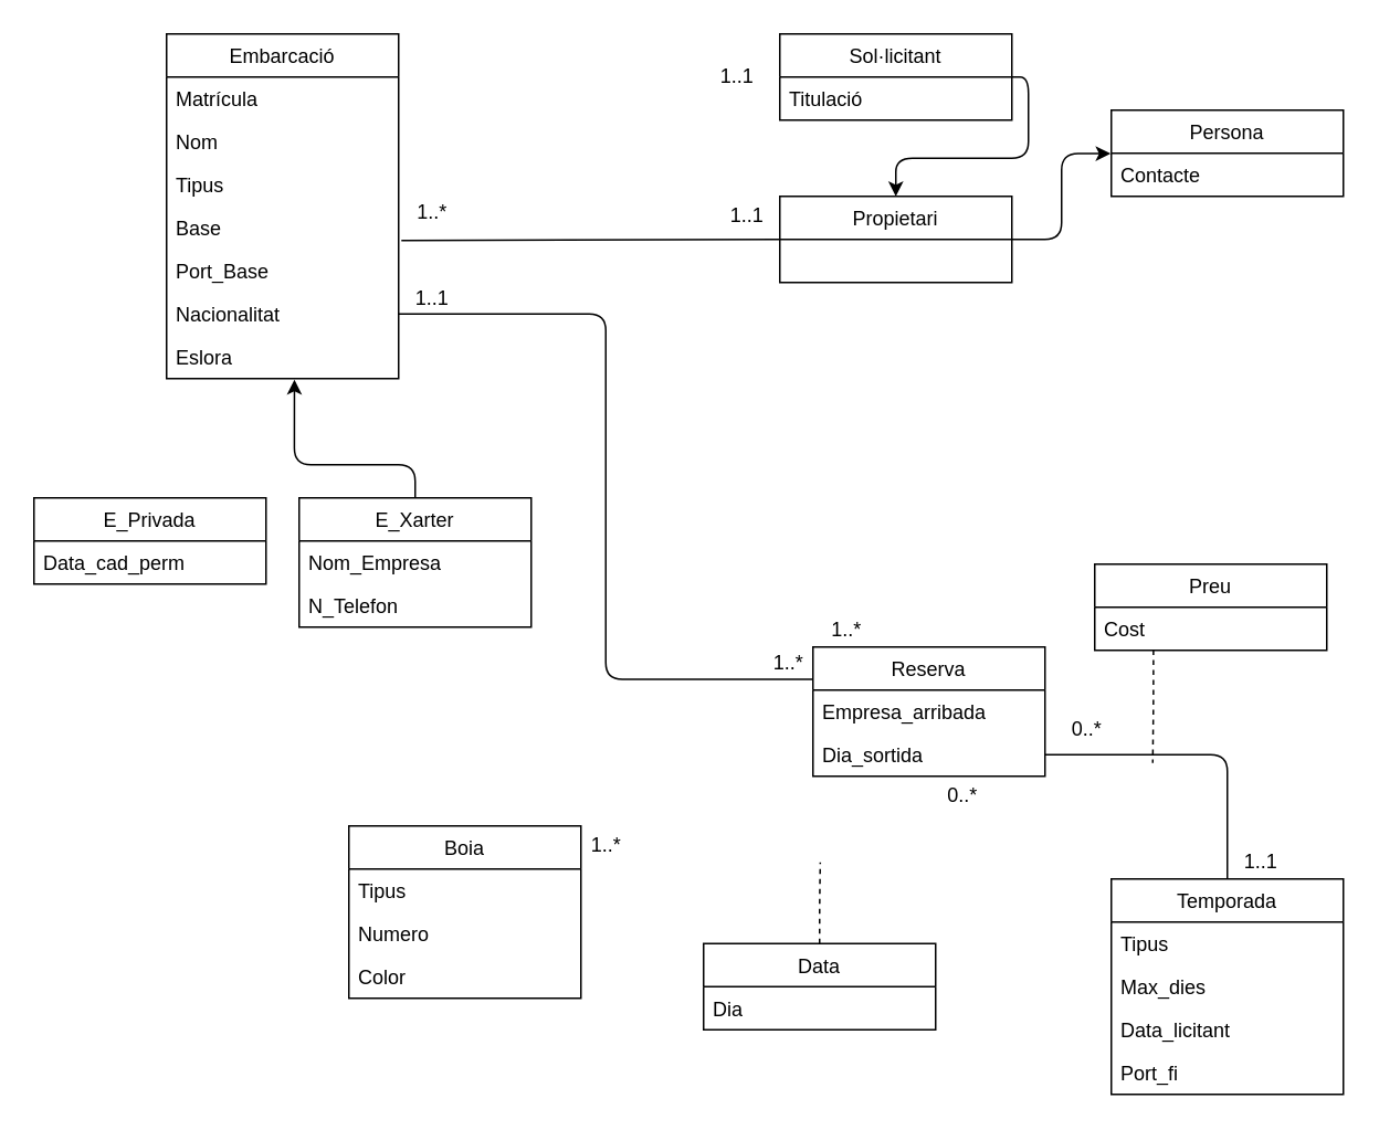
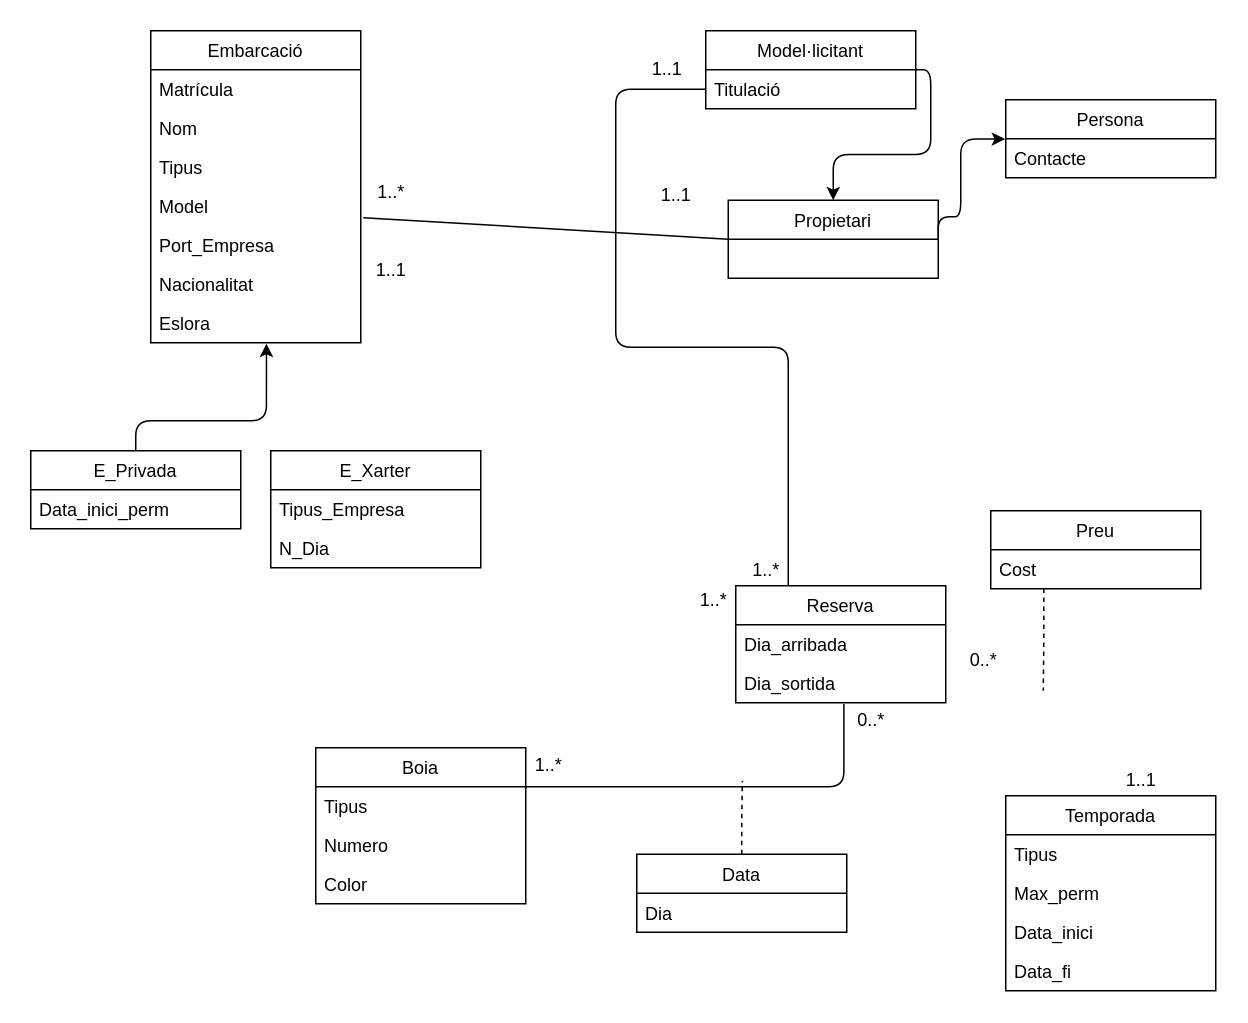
  <mxCell id="0" />
  <mxCell id="1" parent="0" />
  <mxCell id="2" value="Embarcació" style="swimlane;fontStyle=0;childLayout=stackLayout;horizontal=1;startSize=26;fillColor=none;horizontalStack=0;resizeParent=1;resizeParentMax=0;resizeLast=0;collapsible=1;marginBottom=0;" parent="1" vertex="1"><mxGeometry x="100" y="20" width="140" height="208" as="geometry" /></mxCell>
  <mxCell id="3" value="Matrícula" style="text;strokeColor=none;fillColor=none;align=left;verticalAlign=top;spacingLeft=4;spacingRight=4;overflow=hidden;rotatable=0;points=[[0,0.5],[1,0.5]];portConstraint=eastwest;" parent="2" vertex="1"><mxGeometry y="26" width="140" height="26" as="geometry" /></mxCell>
  <mxCell id="4" value="Nom" style="text;strokeColor=none;fillColor=none;align=left;verticalAlign=top;spacingLeft=4;spacingRight=4;overflow=hidden;rotatable=0;points=[[0,0.5],[1,0.5]];portConstraint=eastwest;" parent="2" vertex="1"><mxGeometry y="52" width="140" height="26" as="geometry" /></mxCell>
  <mxCell id="5" value="Tipus" style="text;strokeColor=none;fillColor=none;align=left;verticalAlign=top;spacingLeft=4;spacingRight=4;overflow=hidden;rotatable=0;points=[[0,0.5],[1,0.5]];portConstraint=eastwest;" parent="2" vertex="1"><mxGeometry y="78" width="140" height="26" as="geometry" /></mxCell>
- <mxCell id="6" value="Base" style="text;strokeColor=none;fillColor=none;align=left;verticalAlign=top;spacingLeft=4;spacingRight=4;overflow=hidden;rotatable=0;points=[[0,0.5],[1,0.5]];portConstraint=eastwest;" parent="2" vertex="1"><mxGeometry y="104" width="140" height="26" as="geometry" /></mxCell>
- <mxCell id="7" value="Port_Base" style="text;strokeColor=none;fillColor=none;align=left;verticalAlign=top;spacingLeft=4;spacingRight=4;overflow=hidden;rotatable=0;points=[[0,0.5],[1,0.5]];portConstraint=eastwest;" parent="2" vertex="1"><mxGeometry y="130" width="140" height="26" as="geometry" /></mxCell>
+ <mxCell id="6" value="Model" style="text;strokeColor=none;fillColor=none;align=left;verticalAlign=top;spacingLeft=4;spacingRight=4;overflow=hidden;rotatable=0;points=[[0,0.5],[1,0.5]];portConstraint=eastwest;" parent="2" vertex="1"><mxGeometry y="104" width="140" height="26" as="geometry" /></mxCell>
+ <mxCell id="7" value="Port_Empresa" style="text;strokeColor=none;fillColor=none;align=left;verticalAlign=top;spacingLeft=4;spacingRight=4;overflow=hidden;rotatable=0;points=[[0,0.5],[1,0.5]];portConstraint=eastwest;" parent="2" vertex="1"><mxGeometry y="130" width="140" height="26" as="geometry" /></mxCell>
  <mxCell id="8" value="Nacionalitat" style="text;strokeColor=none;fillColor=none;align=left;verticalAlign=top;spacingLeft=4;spacingRight=4;overflow=hidden;rotatable=0;points=[[0,0.5],[1,0.5]];portConstraint=eastwest;" parent="2" vertex="1"><mxGeometry y="156" width="140" height="26" as="geometry" /></mxCell>
  <mxCell id="9" value="Eslora" style="text;strokeColor=none;fillColor=none;align=left;verticalAlign=top;spacingLeft=4;spacingRight=4;overflow=hidden;rotatable=0;points=[[0,0.5],[1,0.5]];portConstraint=eastwest;" parent="2" vertex="1"><mxGeometry y="182" width="140" height="26" as="geometry" /></mxCell>
+ <mxCell id="10" style="edgeStyle=orthogonalEdgeStyle;html=1;exitX=0.5;exitY=0;exitDx=0;exitDy=0;entryX=0.551;entryY=1.023;entryDx=0;entryDy=0;entryPerimeter=0;" parent="1" source="11" target="9" edge="1"><mxGeometry relative="1" as="geometry"><Array as="points"><mxPoint x="90" y="280" /><mxPoint x="177" y="280" /></Array></mxGeometry></mxCell>
  <mxCell id="11" value="E_Privada" style="swimlane;fontStyle=0;childLayout=stackLayout;horizontal=1;startSize=26;fillColor=none;horizontalStack=0;resizeParent=1;resizeParentMax=0;resizeLast=0;collapsible=1;marginBottom=0;" parent="1" vertex="1"><mxGeometry x="20" y="300" width="140" height="52" as="geometry" /></mxCell>
- <mxCell id="12" value="Data_cad_perm" style="text;strokeColor=none;fillColor=none;align=left;verticalAlign=top;spacingLeft=4;spacingRight=4;overflow=hidden;rotatable=0;points=[[0,0.5],[1,0.5]];portConstraint=eastwest;" parent="11" vertex="1"><mxGeometry y="26" width="140" height="26" as="geometry" /></mxCell>
- <mxCell id="13" style="edgeStyle=orthogonalEdgeStyle;html=1;exitX=0.5;exitY=0;exitDx=0;exitDy=0;entryX=0.551;entryY=1.025;entryDx=0;entryDy=0;entryPerimeter=0;" parent="1" source="14" target="9" edge="1"><mxGeometry relative="1" as="geometry"><mxPoint x="170" y="240" as="targetPoint" /><Array as="points"><mxPoint x="250" y="280" /><mxPoint x="177" y="280" /></Array></mxGeometry></mxCell>
+ <mxCell id="12" value="Data_inici_perm" style="text;strokeColor=none;fillColor=none;align=left;verticalAlign=top;spacingLeft=4;spacingRight=4;overflow=hidden;rotatable=0;points=[[0,0.5],[1,0.5]];portConstraint=eastwest;" parent="11" vertex="1"><mxGeometry y="26" width="140" height="26" as="geometry" /></mxCell>
  <mxCell id="14" value="E_Xarter" style="swimlane;fontStyle=0;childLayout=stackLayout;horizontal=1;startSize=26;fillColor=none;horizontalStack=0;resizeParent=1;resizeParentMax=0;resizeLast=0;collapsible=1;marginBottom=0;" parent="1" vertex="1"><mxGeometry x="180" y="300" width="140" height="78" as="geometry" /></mxCell>
- <mxCell id="15" value="Nom_Empresa" style="text;strokeColor=none;fillColor=none;align=left;verticalAlign=top;spacingLeft=4;spacingRight=4;overflow=hidden;rotatable=0;points=[[0,0.5],[1,0.5]];portConstraint=eastwest;" parent="14" vertex="1"><mxGeometry y="26" width="140" height="26" as="geometry" /></mxCell>
- <mxCell id="16" value="N_Telefon" style="text;strokeColor=none;fillColor=none;align=left;verticalAlign=top;spacingLeft=4;spacingRight=4;overflow=hidden;rotatable=0;points=[[0,0.5],[1,0.5]];portConstraint=eastwest;" parent="14" vertex="1"><mxGeometry y="52" width="140" height="26" as="geometry" /></mxCell>
+ <mxCell id="15" value="Tipus_Empresa" style="text;strokeColor=none;fillColor=none;align=left;verticalAlign=top;spacingLeft=4;spacingRight=4;overflow=hidden;rotatable=0;points=[[0,0.5],[1,0.5]];portConstraint=eastwest;" parent="14" vertex="1"><mxGeometry y="26" width="140" height="26" as="geometry" /></mxCell>
+ <mxCell id="16" value="N_Dia" style="text;strokeColor=none;fillColor=none;align=left;verticalAlign=top;spacingLeft=4;spacingRight=4;overflow=hidden;rotatable=0;points=[[0,0.5],[1,0.5]];portConstraint=eastwest;" parent="14" vertex="1"><mxGeometry y="52" width="140" height="26" as="geometry" /></mxCell>
  <mxCell id="17" style="edgeStyle=orthogonalEdgeStyle;html=1;exitX=1;exitY=0.5;exitDx=0;exitDy=0;" parent="1" source="18" target="22" edge="1"><mxGeometry relative="1" as="geometry" /></mxCell>
- <mxCell id="18" value="Sol·licitant" style="swimlane;fontStyle=0;childLayout=stackLayout;horizontal=1;startSize=26;fillColor=none;horizontalStack=0;resizeParent=1;resizeParentMax=0;resizeLast=0;collapsible=1;marginBottom=0;" parent="1" vertex="1"><mxGeometry x="470" y="20" width="140" height="52" as="geometry" /></mxCell>
+ <mxCell id="18" value="Model·licitant" style="swimlane;fontStyle=0;childLayout=stackLayout;horizontal=1;startSize=26;fillColor=none;horizontalStack=0;resizeParent=1;resizeParentMax=0;resizeLast=0;collapsible=1;marginBottom=0;" parent="1" vertex="1"><mxGeometry x="470" y="20" width="140" height="52" as="geometry" /></mxCell>
  <mxCell id="19" value="Titulació" style="text;strokeColor=none;fillColor=none;align=left;verticalAlign=top;spacingLeft=4;spacingRight=4;overflow=hidden;rotatable=0;points=[[0,0.5],[1,0.5]];portConstraint=eastwest;" parent="18" vertex="1"><mxGeometry y="26" width="140" height="26" as="geometry" /></mxCell>
  <mxCell id="20" style="edgeStyle=orthogonalEdgeStyle;html=1;exitX=1;exitY=0.5;exitDx=0;exitDy=0;entryX=-0.003;entryY=0.009;entryDx=0;entryDy=0;entryPerimeter=0;" parent="1" source="22" target="24" edge="1"><mxGeometry relative="1" as="geometry"><mxPoint x="670" y="90" as="targetPoint" /><Array as="points"><mxPoint x="640" y="144" /><mxPoint x="640" y="92" /><mxPoint x="670" y="92" /></Array></mxGeometry></mxCell>
  <mxCell id="21" style="html=1;exitX=0;exitY=0.5;exitDx=0;exitDy=0;entryX=1.012;entryY=0.794;entryDx=0;entryDy=0;entryPerimeter=0;endArrow=none;endFill=0;" parent="1" source="22" target="6" edge="1"><mxGeometry relative="1" as="geometry" /></mxCell>
- <mxCell id="22" value="Propietari" style="swimlane;fontStyle=0;childLayout=stackLayout;horizontal=1;startSize=26;fillColor=none;horizontalStack=0;resizeParent=1;resizeParentMax=0;resizeLast=0;collapsible=1;marginBottom=0;" parent="1" vertex="1"><mxGeometry x="470" y="118" width="140" height="52" as="geometry" /></mxCell>
+ <mxCell id="22" value="Propietari" style="swimlane;fontStyle=0;childLayout=stackLayout;horizontal=1;startSize=26;fillColor=none;horizontalStack=0;resizeParent=1;resizeParentMax=0;resizeLast=0;collapsible=1;marginBottom=0;" parent="1" vertex="1"><mxGeometry x="485" y="133" width="140" height="52" as="geometry" /></mxCell>
  <mxCell id="23" value="Persona" style="swimlane;fontStyle=0;childLayout=stackLayout;horizontal=1;startSize=26;fillColor=none;horizontalStack=0;resizeParent=1;resizeParentMax=0;resizeLast=0;collapsible=1;marginBottom=0;" parent="1" vertex="1"><mxGeometry x="670" y="66" width="140" height="52" as="geometry" /></mxCell>
  <mxCell id="24" value="Contacte" style="text;strokeColor=none;fillColor=none;align=left;verticalAlign=top;spacingLeft=4;spacingRight=4;overflow=hidden;rotatable=0;points=[[0,0.5],[1,0.5]];portConstraint=eastwest;" parent="23" vertex="1"><mxGeometry y="26" width="140" height="26" as="geometry" /></mxCell>
  <mxCell id="25" value="Reserva" style="swimlane;fontStyle=0;childLayout=stackLayout;horizontal=1;startSize=26;fillColor=none;horizontalStack=0;resizeParent=1;resizeParentMax=0;resizeLast=0;collapsible=1;marginBottom=0;" parent="1" vertex="1"><mxGeometry x="490" y="390" width="140" height="78" as="geometry" /></mxCell>
- <mxCell id="26" value="Empresa_arribada" style="text;strokeColor=none;fillColor=none;align=left;verticalAlign=top;spacingLeft=4;spacingRight=4;overflow=hidden;rotatable=0;points=[[0,0.5],[1,0.5]];portConstraint=eastwest;" parent="25" vertex="1"><mxGeometry y="26" width="140" height="26" as="geometry" /></mxCell>
+ <mxCell id="26" value="Dia_arribada" style="text;strokeColor=none;fillColor=none;align=left;verticalAlign=top;spacingLeft=4;spacingRight=4;overflow=hidden;rotatable=0;points=[[0,0.5],[1,0.5]];portConstraint=eastwest;" parent="25" vertex="1"><mxGeometry y="26" width="140" height="26" as="geometry" /></mxCell>
  <mxCell id="27" value="Dia_sortida" style="text;strokeColor=none;fillColor=none;align=left;verticalAlign=top;spacingLeft=4;spacingRight=4;overflow=hidden;rotatable=0;points=[[0,0.5],[1,0.5]];portConstraint=eastwest;" parent="25" vertex="1"><mxGeometry y="52" width="140" height="26" as="geometry" /></mxCell>
  <mxCell id="28" value="Temporada" style="swimlane;fontStyle=0;childLayout=stackLayout;horizontal=1;startSize=26;fillColor=none;horizontalStack=0;resizeParent=1;resizeParentMax=0;resizeLast=0;collapsible=1;marginBottom=0;" parent="1" vertex="1"><mxGeometry x="670" y="530" width="140" height="130" as="geometry" /></mxCell>
  <mxCell id="29" value="Tipus" style="text;strokeColor=none;fillColor=none;align=left;verticalAlign=top;spacingLeft=4;spacingRight=4;overflow=hidden;rotatable=0;points=[[0,0.5],[1,0.5]];portConstraint=eastwest;" parent="28" vertex="1"><mxGeometry y="26" width="140" height="26" as="geometry" /></mxCell>
- <mxCell id="30" value="Max_dies" style="text;strokeColor=none;fillColor=none;align=left;verticalAlign=top;spacingLeft=4;spacingRight=4;overflow=hidden;rotatable=0;points=[[0,0.5],[1,0.5]];portConstraint=eastwest;" parent="28" vertex="1"><mxGeometry y="52" width="140" height="26" as="geometry" /></mxCell>
- <mxCell id="31" value="Data_licitant" style="text;strokeColor=none;fillColor=none;align=left;verticalAlign=top;spacingLeft=4;spacingRight=4;overflow=hidden;rotatable=0;points=[[0,0.5],[1,0.5]];portConstraint=eastwest;" parent="28" vertex="1"><mxGeometry y="78" width="140" height="26" as="geometry" /></mxCell>
- <mxCell id="32" value="Port_fi" style="text;strokeColor=none;fillColor=none;align=left;verticalAlign=top;spacingLeft=4;spacingRight=4;overflow=hidden;rotatable=0;points=[[0,0.5],[1,0.5]];portConstraint=eastwest;" parent="28" vertex="1"><mxGeometry y="104" width="140" height="26" as="geometry" /></mxCell>
+ <mxCell id="30" value="Max_perm" style="text;strokeColor=none;fillColor=none;align=left;verticalAlign=top;spacingLeft=4;spacingRight=4;overflow=hidden;rotatable=0;points=[[0,0.5],[1,0.5]];portConstraint=eastwest;" parent="28" vertex="1"><mxGeometry y="52" width="140" height="26" as="geometry" /></mxCell>
+ <mxCell id="31" value="Data_inici" style="text;strokeColor=none;fillColor=none;align=left;verticalAlign=top;spacingLeft=4;spacingRight=4;overflow=hidden;rotatable=0;points=[[0,0.5],[1,0.5]];portConstraint=eastwest;" parent="28" vertex="1"><mxGeometry y="78" width="140" height="26" as="geometry" /></mxCell>
+ <mxCell id="32" value="Data_fi" style="text;strokeColor=none;fillColor=none;align=left;verticalAlign=top;spacingLeft=4;spacingRight=4;overflow=hidden;rotatable=0;points=[[0,0.5],[1,0.5]];portConstraint=eastwest;" parent="28" vertex="1"><mxGeometry y="104" width="140" height="26" as="geometry" /></mxCell>
  <mxCell id="33" value="1..*" style="text;html=1;align=center;verticalAlign=middle;resizable=0;points=[];autosize=1;strokeColor=none;fillColor=none;" parent="1" vertex="1"><mxGeometry x="245" y="118" width="30" height="20" as="geometry" /></mxCell>
  <mxCell id="34" value="1..1" style="text;html=1;align=center;verticalAlign=middle;resizable=0;points=[];autosize=1;strokeColor=none;fillColor=none;" parent="1" vertex="1"><mxGeometry x="430" y="120" width="40" height="20" as="geometry" /></mxCell>
+ <mxCell id="35" style="edgeStyle=orthogonalEdgeStyle;html=1;exitX=1;exitY=0.25;exitDx=0;exitDy=0;entryX=0.515;entryY=1.032;entryDx=0;entryDy=0;entryPerimeter=0;endArrow=none;endFill=0;" parent="1" source="36" target="27" edge="1"><mxGeometry relative="1" as="geometry" /></mxCell>
  <mxCell id="36" value="Boia" style="swimlane;fontStyle=0;childLayout=stackLayout;horizontal=1;startSize=26;fillColor=none;horizontalStack=0;resizeParent=1;resizeParentMax=0;resizeLast=0;collapsible=1;marginBottom=0;" parent="1" vertex="1"><mxGeometry x="210" y="498" width="140" height="104" as="geometry" /></mxCell>
  <mxCell id="37" value="Tipus  " style="text;strokeColor=none;fillColor=none;align=left;verticalAlign=top;spacingLeft=4;spacingRight=4;overflow=hidden;rotatable=0;points=[[0,0.5],[1,0.5]];portConstraint=eastwest;" parent="36" vertex="1"><mxGeometry y="26" width="140" height="26" as="geometry" /></mxCell>
  <mxCell id="38" value="Numero" style="text;strokeColor=none;fillColor=none;align=left;verticalAlign=top;spacingLeft=4;spacingRight=4;overflow=hidden;rotatable=0;points=[[0,0.5],[1,0.5]];portConstraint=eastwest;" parent="36" vertex="1"><mxGeometry y="52" width="140" height="26" as="geometry" /></mxCell>
  <mxCell id="39" value="Color" style="text;strokeColor=none;fillColor=none;align=left;verticalAlign=top;spacingLeft=4;spacingRight=4;overflow=hidden;rotatable=0;points=[[0,0.5],[1,0.5]];portConstraint=eastwest;" parent="36" vertex="1"><mxGeometry y="78" width="140" height="26" as="geometry" /></mxCell>
  <mxCell id="40" style="edgeStyle=orthogonalEdgeStyle;html=1;exitX=0.5;exitY=0;exitDx=0;exitDy=0;endArrow=none;endFill=0;dashed=1;" parent="1" source="41" edge="1"><mxGeometry relative="1" as="geometry"><mxPoint x="494.391" y="520" as="targetPoint" /></mxGeometry></mxCell>
  <mxCell id="41" value="Data" style="swimlane;fontStyle=0;childLayout=stackLayout;horizontal=1;startSize=26;fillColor=none;horizontalStack=0;resizeParent=1;resizeParentMax=0;resizeLast=0;collapsible=1;marginBottom=0;" parent="1" vertex="1"><mxGeometry x="424" y="569" width="140" height="52" as="geometry" /></mxCell>
  <mxCell id="42" value="Dia" style="text;strokeColor=none;fillColor=none;align=left;verticalAlign=top;spacingLeft=4;spacingRight=4;overflow=hidden;rotatable=0;points=[[0,0.5],[1,0.5]];portConstraint=eastwest;" parent="41" vertex="1"><mxGeometry y="26" width="140" height="26" as="geometry" /></mxCell>
  <mxCell id="43" value="1..*" style="text;html=1;align=center;verticalAlign=middle;resizable=0;points=[];autosize=1;strokeColor=none;fillColor=none;" parent="1" vertex="1"><mxGeometry x="350" y="500" width="30" height="20" as="geometry" /></mxCell>
  <mxCell id="44" value="0..*" style="text;html=1;align=center;verticalAlign=middle;resizable=0;points=[];autosize=1;strokeColor=none;fillColor=none;" parent="1" vertex="1"><mxGeometry x="565" y="470" width="30" height="20" as="geometry" /></mxCell>
- <mxCell id="45" style="edgeStyle=orthogonalEdgeStyle;html=1;exitX=1;exitY=0.5;exitDx=0;exitDy=0;entryX=0.5;entryY=0;entryDx=0;entryDy=0;endArrow=none;endFill=0;" parent="1" source="27" target="28" edge="1"><mxGeometry relative="1" as="geometry" /></mxCell>
  <mxCell id="46" value="0..*" style="text;html=1;align=center;verticalAlign=middle;resizable=0;points=[];autosize=1;strokeColor=none;fillColor=none;" parent="1" vertex="1"><mxGeometry x="640" y="430" width="30" height="20" as="geometry" /></mxCell>
  <mxCell id="47" value="1..1" style="text;html=1;align=center;verticalAlign=middle;resizable=0;points=[];autosize=1;strokeColor=none;fillColor=none;" parent="1" vertex="1"><mxGeometry x="740" y="510" width="40" height="20" as="geometry" /></mxCell>
  <mxCell id="48" style="edgeStyle=orthogonalEdgeStyle;html=1;exitX=0.253;exitY=0.992;exitDx=0;exitDy=0;endArrow=none;endFill=0;exitPerimeter=0;dashed=1;" parent="1" source="50" edge="1"><mxGeometry relative="1" as="geometry"><mxPoint x="695" y="460" as="targetPoint" /></mxGeometry></mxCell>
  <mxCell id="49" value="Preu" style="swimlane;fontStyle=0;childLayout=stackLayout;horizontal=1;startSize=26;fillColor=none;horizontalStack=0;resizeParent=1;resizeParentMax=0;resizeLast=0;collapsible=1;marginBottom=0;" parent="1" vertex="1"><mxGeometry x="660" y="340" width="140" height="52" as="geometry" /></mxCell>
  <mxCell id="50" value="Cost" style="text;strokeColor=none;fillColor=none;align=left;verticalAlign=top;spacingLeft=4;spacingRight=4;overflow=hidden;rotatable=0;points=[[0,0.5],[1,0.5]];portConstraint=eastwest;" parent="49" vertex="1"><mxGeometry y="26" width="140" height="26" as="geometry" /></mxCell>
+ <mxCell id="51" style="edgeStyle=orthogonalEdgeStyle;html=1;exitX=0;exitY=0.5;exitDx=0;exitDy=0;entryX=0.25;entryY=0;entryDx=0;entryDy=0;endArrow=none;endFill=0;" parent="1" source="19" target="25" edge="1"><mxGeometry relative="1" as="geometry"><Array as="points"><mxPoint x="410" y="59" /><mxPoint x="410" y="231" /><mxPoint x="525" y="231" /></Array></mxGeometry></mxCell>
  <mxCell id="52" value="1..1" style="text;html=1;align=center;verticalAlign=middle;resizable=0;points=[];autosize=1;strokeColor=none;fillColor=none;" parent="1" vertex="1"><mxGeometry x="424" y="36" width="40" height="20" as="geometry" /></mxCell>
  <mxCell id="53" value="1..*" style="text;html=1;align=center;verticalAlign=middle;resizable=0;points=[];autosize=1;strokeColor=none;fillColor=none;" parent="1" vertex="1"><mxGeometry x="495" y="370" width="30" height="20" as="geometry" /></mxCell>
- <mxCell id="54" style="edgeStyle=orthogonalEdgeStyle;html=1;exitX=1;exitY=0.5;exitDx=0;exitDy=0;entryX=0;entryY=0.25;entryDx=0;entryDy=0;endArrow=none;endFill=0;" edge="1" parent="1" source="8" target="25"><mxGeometry relative="1" as="geometry" /></mxCell>
  <mxCell id="55" value="1..1" style="text;html=1;align=center;verticalAlign=middle;resizable=0;points=[];autosize=1;strokeColor=none;fillColor=none;" vertex="1" parent="1"><mxGeometry x="240" y="170" width="40" height="20" as="geometry" /></mxCell>
  <mxCell id="56" value="1..*" style="text;html=1;align=center;verticalAlign=middle;resizable=0;points=[];autosize=1;strokeColor=none;fillColor=none;" vertex="1" parent="1"><mxGeometry x="460" y="390" width="30" height="20" as="geometry" /></mxCell>
